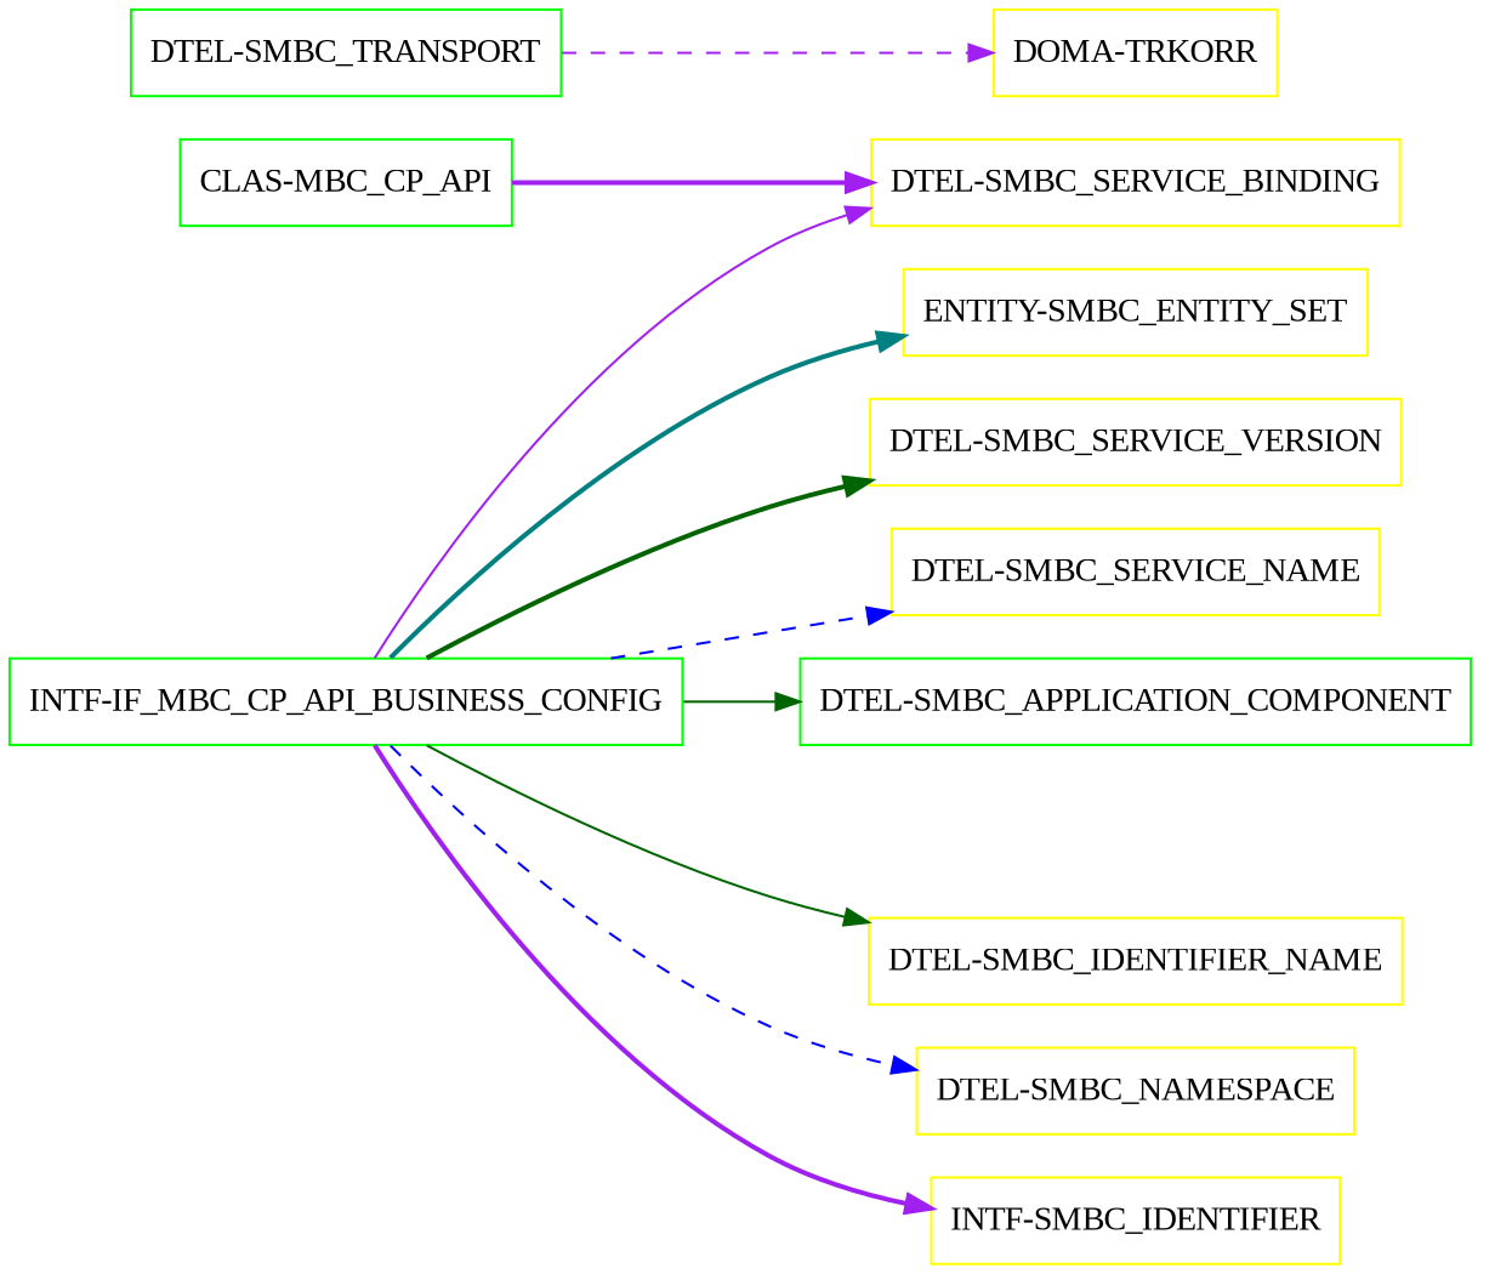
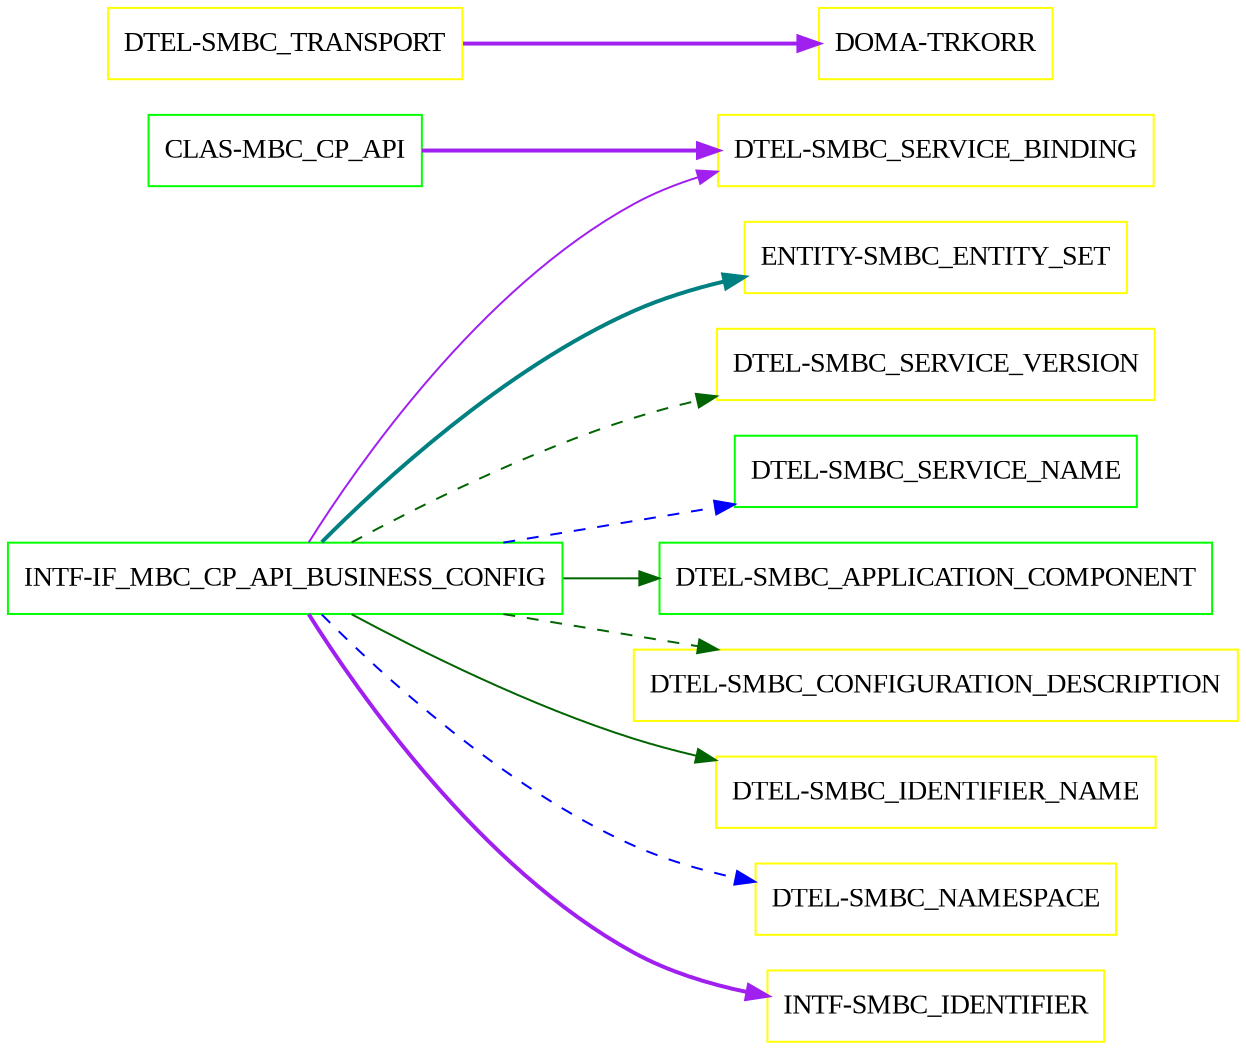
  digraph {
    fontname="Liberation Serif"
    rankdir=LR
    node [color=yellow fontname="Liberation Serif" shape=box]
    edge [color=purple fontname="Liberation Serif" style=bold]
    "CLAS-MBC_CP_API" [color=green]
    "DTEL-SMBC_SERVICE_BINDING"
    "INTF-IF_MBC_CP_API_BUSINESS_CONFIG" [color=green]
    n4 [label="ENTITY-SMBC_ENTITY_SET"]
    "DTEL-SMBC_SERVICE_VERSION"
-   "DTEL-SMBC_SERVICE_NAME"
+   "DTEL-SMBC_SERVICE_NAME" [color=green]
    "DTEL-SMBC_APPLICATION_COMPONENT" [color=green]
+   "DTEL-SMBC_CONFIGURATION_DESCRIPTION"
    n9 [label="DTEL-SMBC_IDENTIFIER_NAME"]
    "DTEL-SMBC_NAMESPACE"
    n11 [label="INTF-SMBC_IDENTIFIER"]
-   "DTEL-SMBC_TRANSPORT" [color=green]
+   "DTEL-SMBC_TRANSPORT"
    "DOMA-TRKORR"
    "CLAS-MBC_CP_API" -> "DTEL-SMBC_SERVICE_BINDING"
    "INTF-IF_MBC_CP_API_BUSINESS_CONFIG" -> "DTEL-SMBC_SERVICE_BINDING" [style=solid]
    "INTF-IF_MBC_CP_API_BUSINESS_CONFIG" -> n4 [color=teal]
-   "INTF-IF_MBC_CP_API_BUSINESS_CONFIG" -> "DTEL-SMBC_SERVICE_VERSION" [color=darkgreen]
+   "INTF-IF_MBC_CP_API_BUSINESS_CONFIG" -> "DTEL-SMBC_SERVICE_VERSION" [color=darkgreen style=dashed]
    "INTF-IF_MBC_CP_API_BUSINESS_CONFIG" -> "DTEL-SMBC_SERVICE_NAME" [color=blue style=dashed]
    "INTF-IF_MBC_CP_API_BUSINESS_CONFIG" -> "DTEL-SMBC_APPLICATION_COMPONENT" [color=darkgreen style=solid]
+   "INTF-IF_MBC_CP_API_BUSINESS_CONFIG" -> "DTEL-SMBC_CONFIGURATION_DESCRIPTION" [color=darkgreen style=dashed]
    "INTF-IF_MBC_CP_API_BUSINESS_CONFIG" -> n9 [color=darkgreen style=solid]
    "INTF-IF_MBC_CP_API_BUSINESS_CONFIG" -> "DTEL-SMBC_NAMESPACE" [color=blue style=dashed]
    "INTF-IF_MBC_CP_API_BUSINESS_CONFIG" -> n11
-   "DTEL-SMBC_TRANSPORT" -> "DOMA-TRKORR" [style=dashed]
+   "DTEL-SMBC_TRANSPORT" -> "DOMA-TRKORR"
  }
